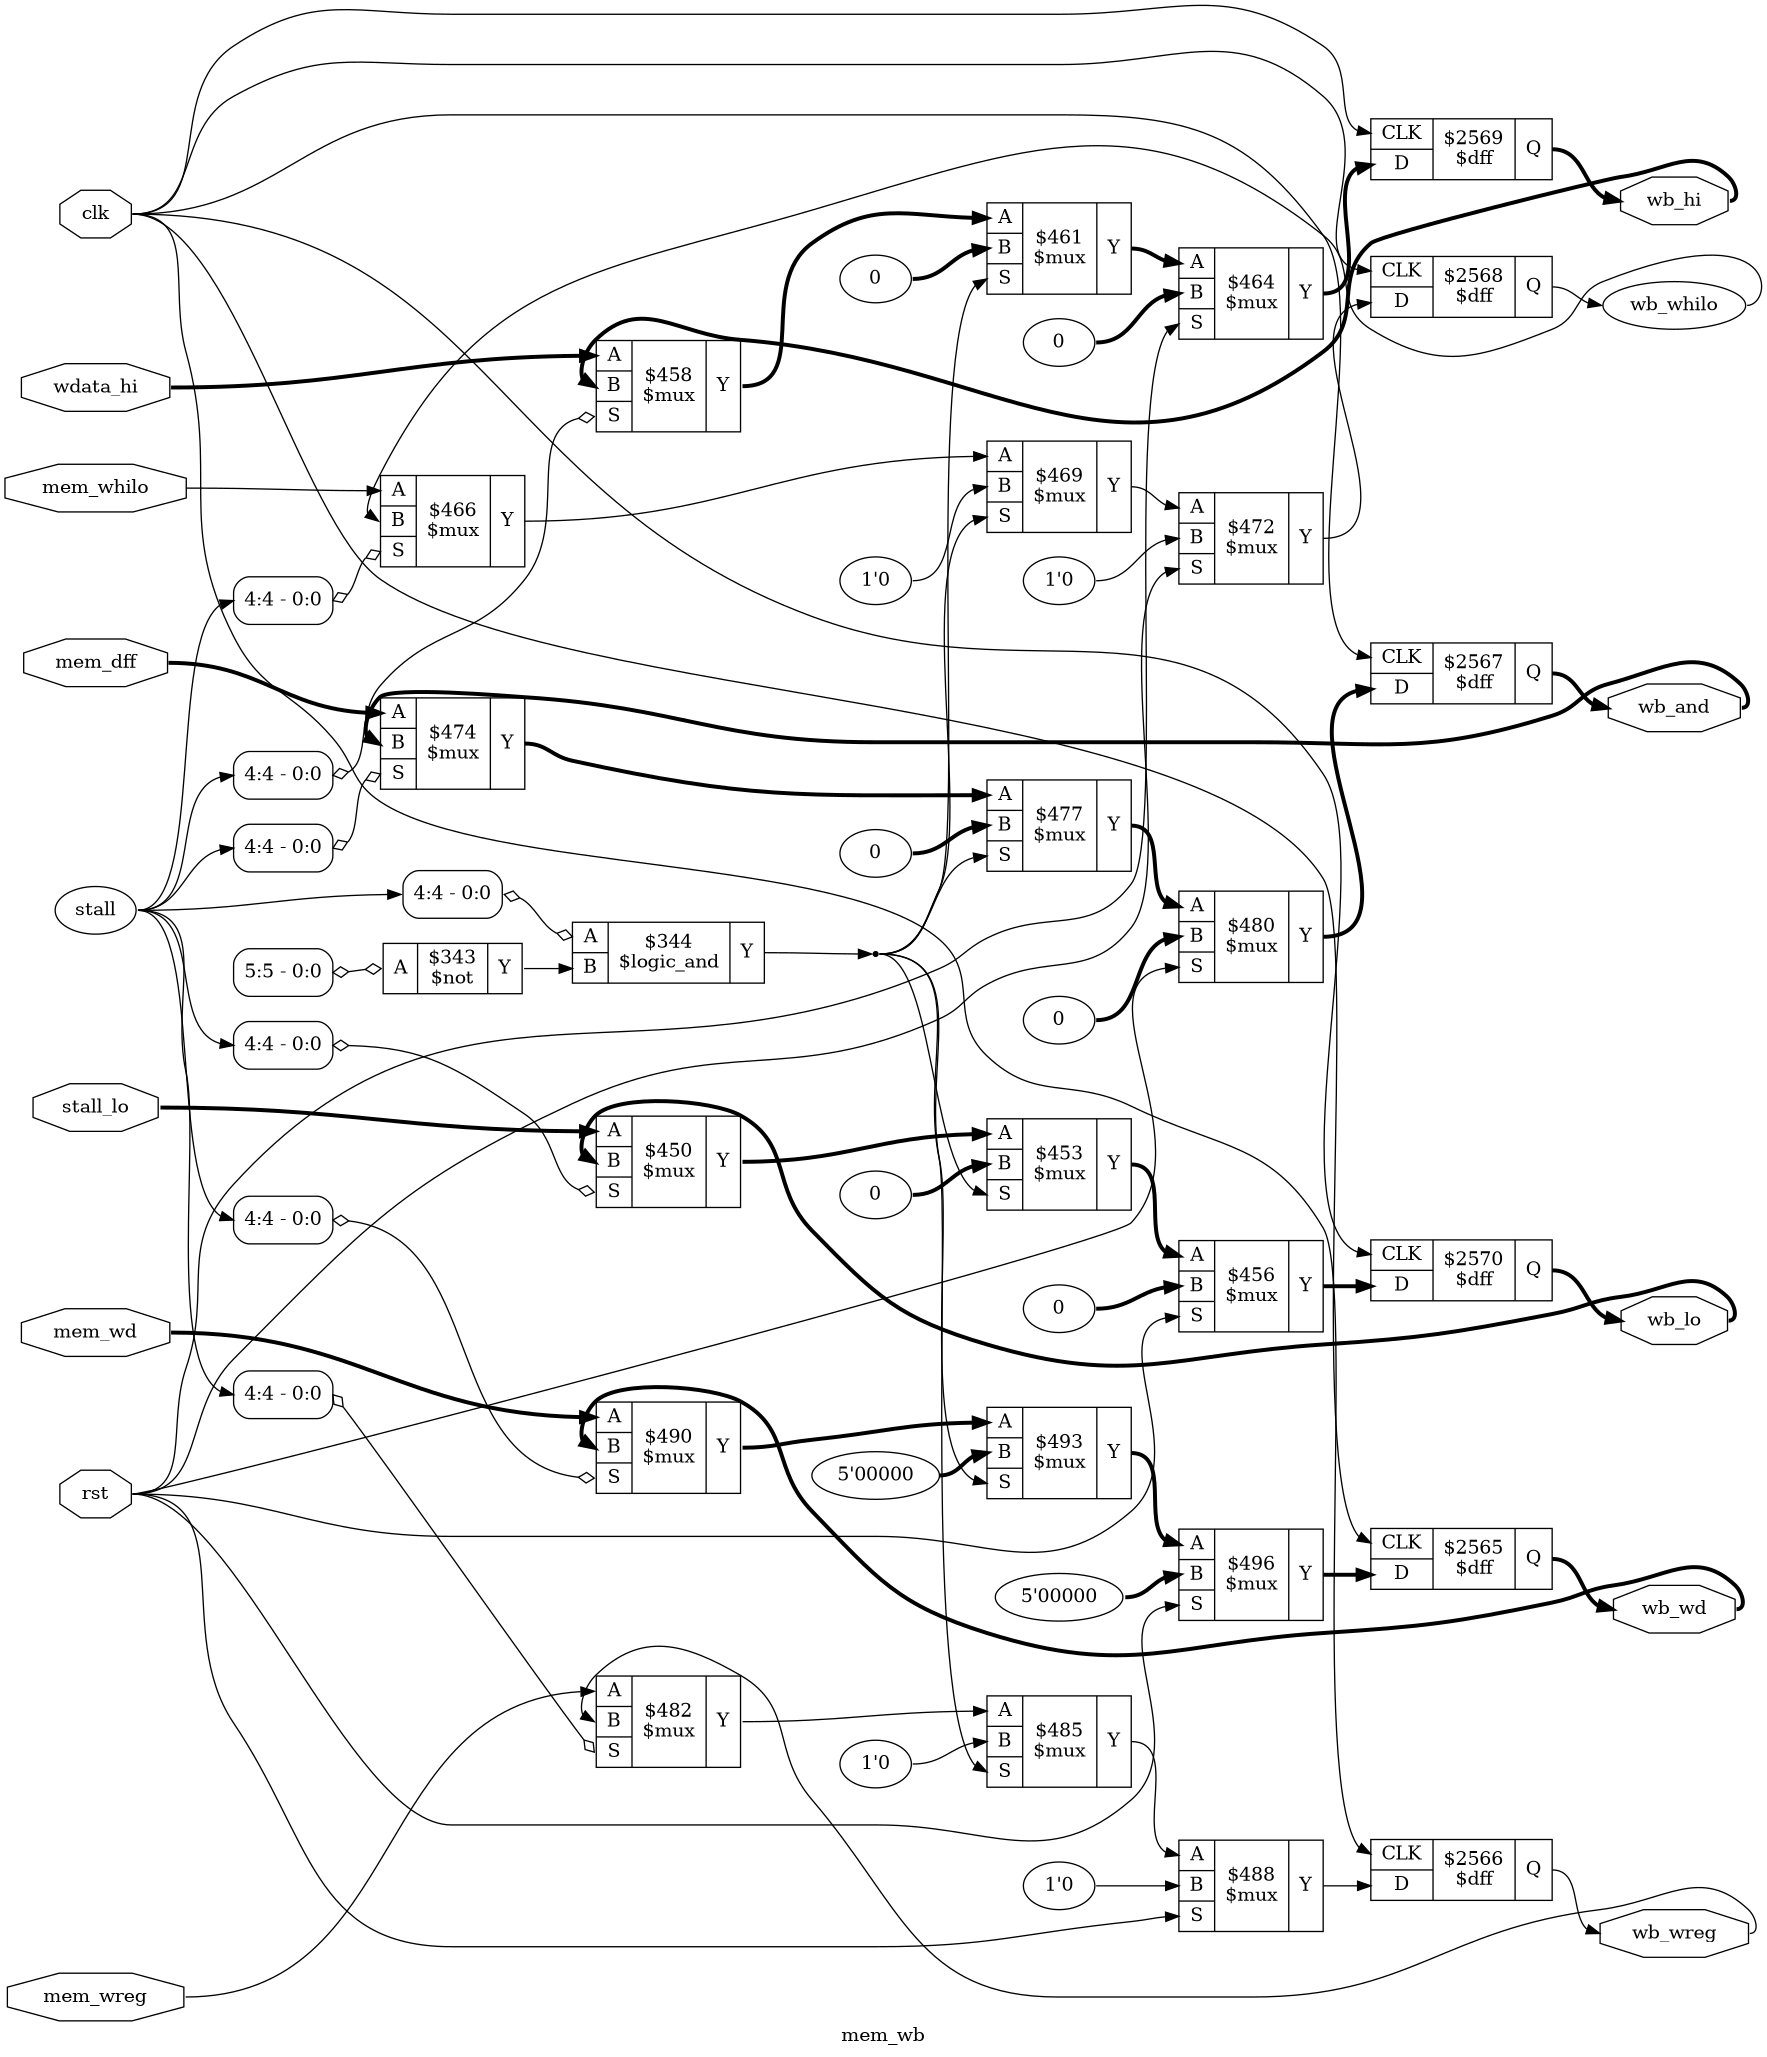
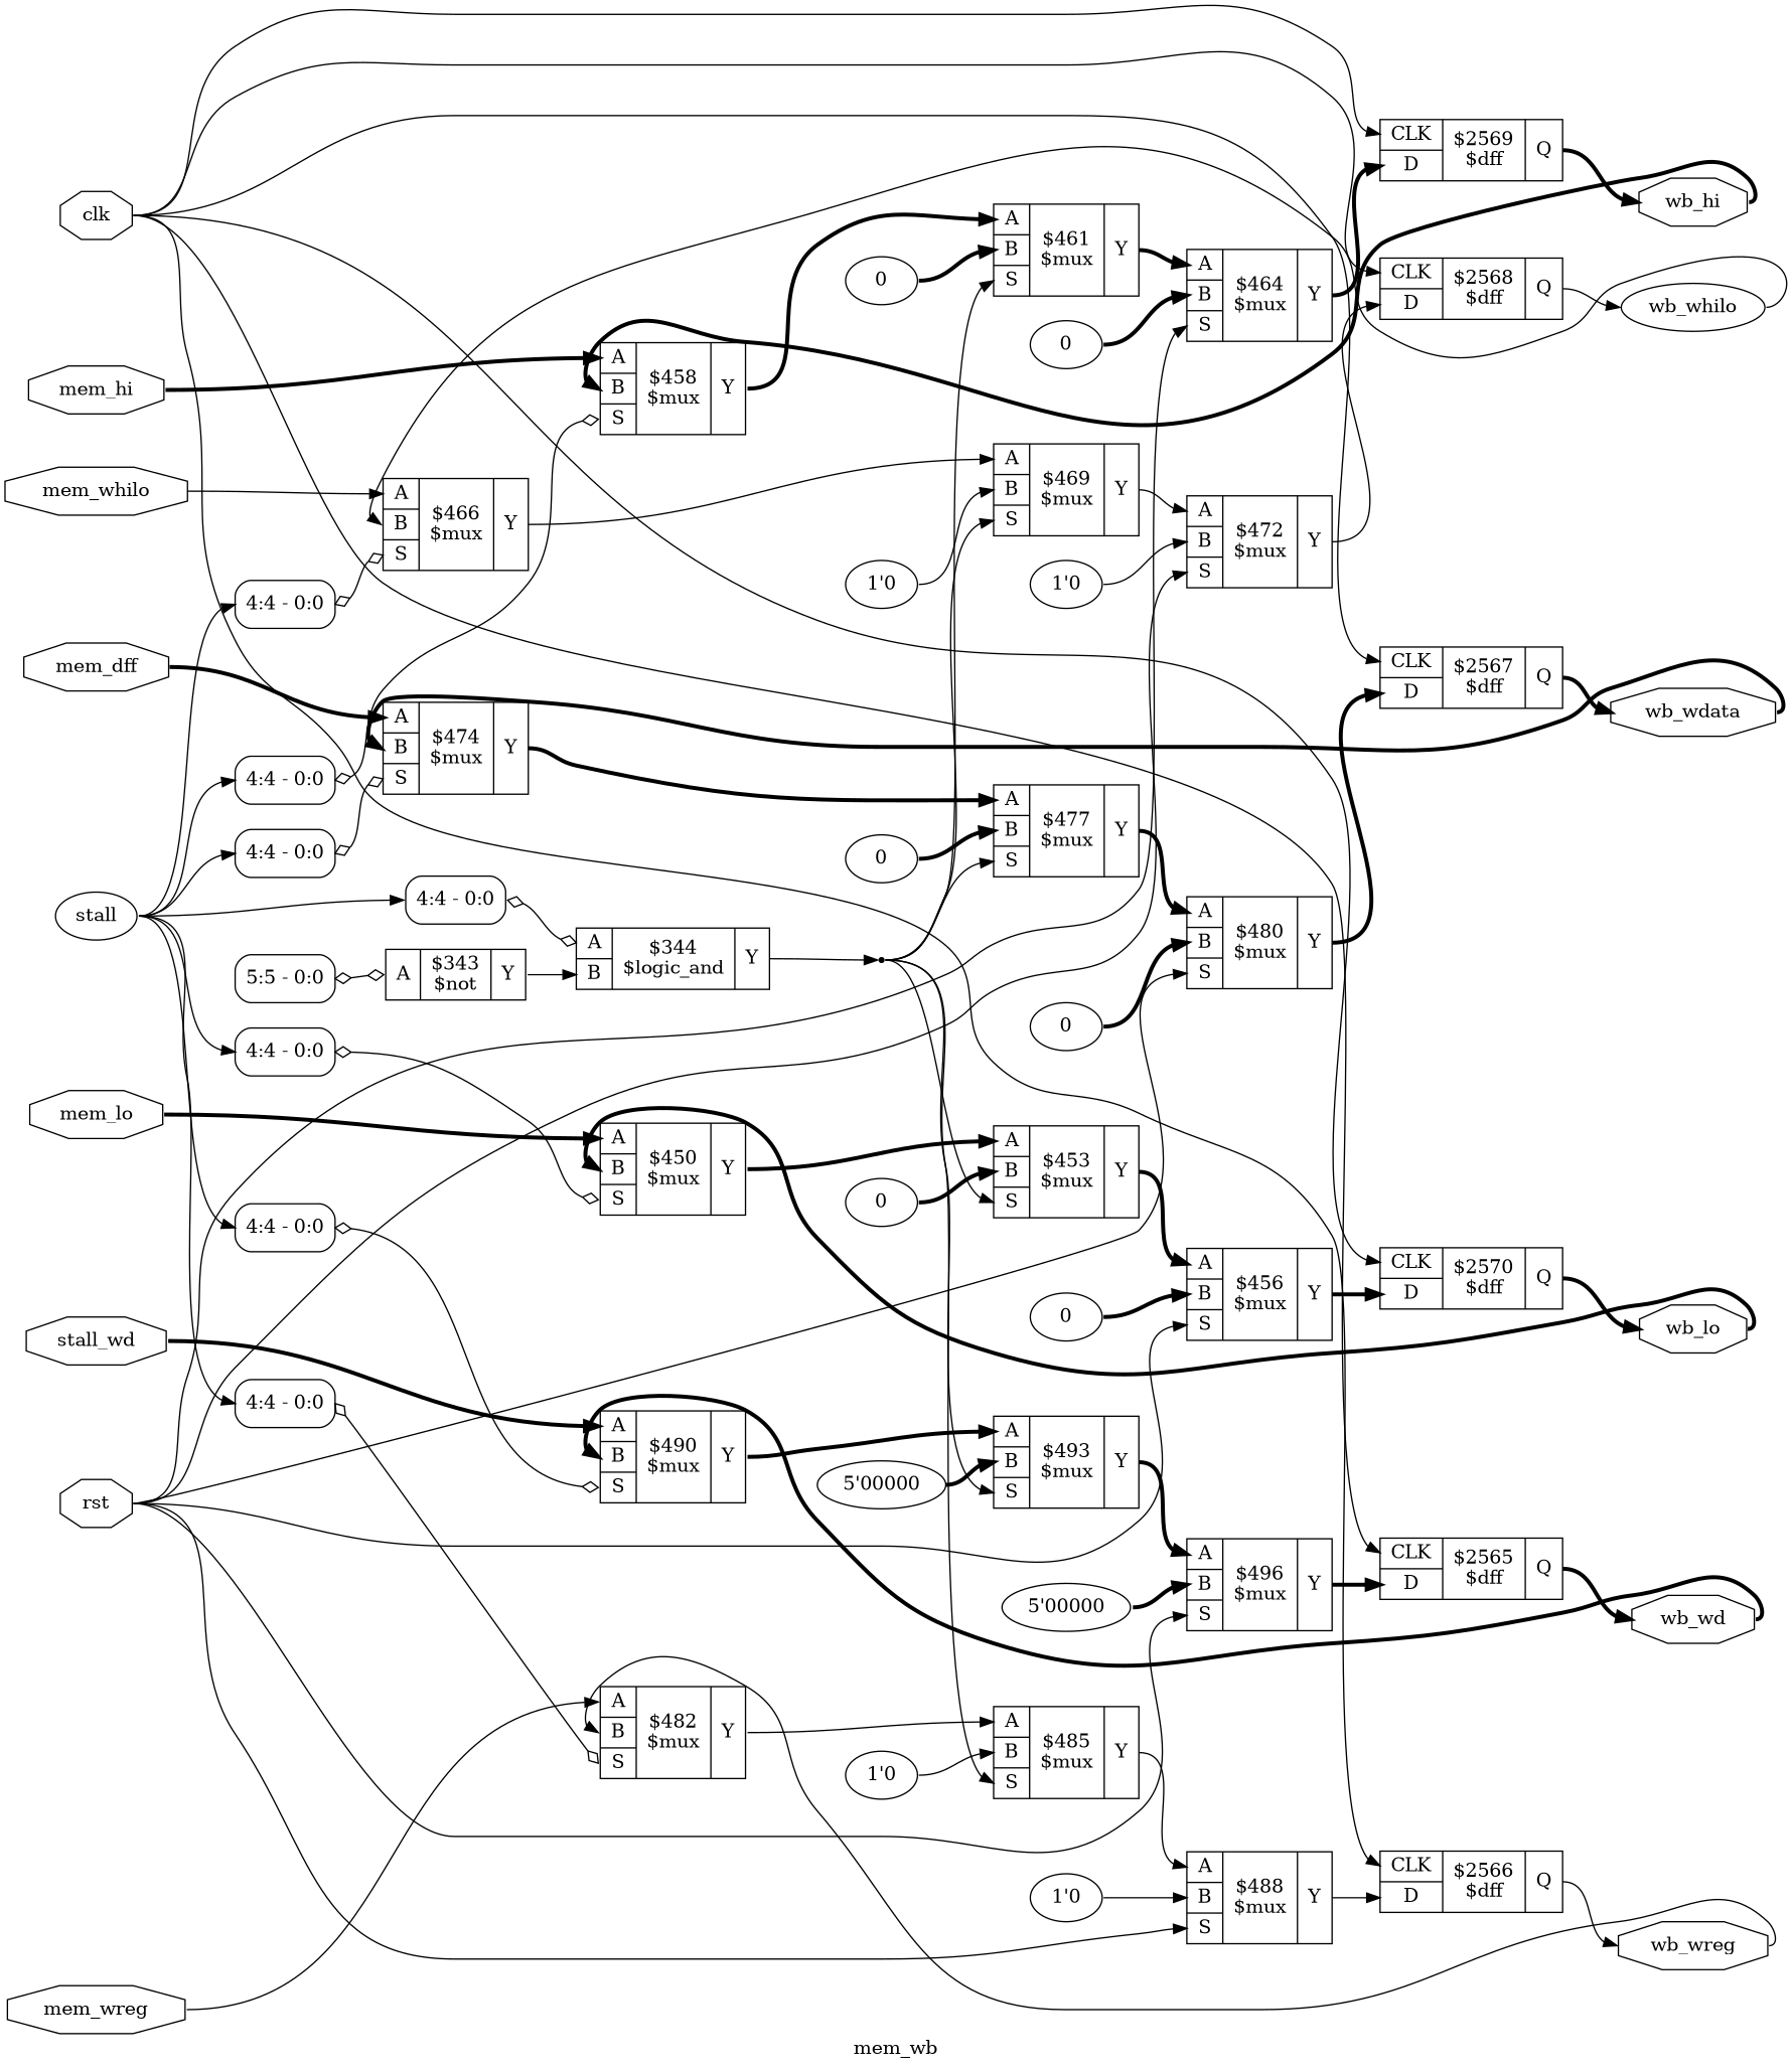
  digraph {
    label=mem_wb
    rankdir=LR
    remincross=true
    node [shape=record]
    edge [color=black headport="p36:w" tailport=e]
    n21 [color=black fontcolor=black label=clk shape=octagon]
-   n22 [color=black fontcolor=black label=wdata_hi shape=octagon]
-   n23 [color=black fontcolor=black label=stall_lo shape=octagon]
-   n24 [color=black fontcolor=black label=mem_wd shape=octagon]
+   n22 [color=black fontcolor=black label=mem_hi shape=octagon]
+   n23 [color=black fontcolor=black label=mem_lo shape=octagon]
+   n24 [color=black fontcolor=black label=stall_wd shape=octagon]
    n25 [color=black fontcolor=black label=mem_dff shape=octagon]
    n26 [color=black fontcolor=black label=mem_whilo shape=octagon]
    n27 [color=black fontcolor=black label=mem_wreg shape=octagon]
    n28 [color=black fontcolor=black label=rst shape=octagon]
    n29 [color=black fontcolor=black label=stall shape=ellipse]
    n30 [color=black fontcolor=black label=wb_hi shape=octagon]
    n31 [color=black fontcolor=black label=wb_lo shape=octagon]
    n32 [color=black fontcolor=black label=wb_wd shape=octagon]
-   n33 [color=black fontcolor=black label=wb_and shape=octagon]
+   n33 [color=black fontcolor=black label=wb_wdata shape=octagon]
    n34 [color=black fontcolor=black label=wb_whilo shape=ellipse]
    n35 [color=black fontcolor=black label=wb_wreg shape=octagon]
    c44 [label="{{<p41> CLK|<p42> D}|$2565\n$dff|{<p43> Q}}"]
    c45 [label="{{<p41> CLK|<p42> D}|$2566\n$dff|{<p43> Q}}"]
    c46 [label="{{<p41> CLK|<p42> D}|$2567\n$dff|{<p43> Q}}"]
    c47 [label="{{<p41> CLK|<p42> D}|$2568\n$dff|{<p43> Q}}"]
    c48 [label="{{<p41> CLK|<p42> D}|$2569\n$dff|{<p43> Q}}"]
    c49 [label="{{<p41> CLK|<p42> D}|$2570\n$dff|{<p43> Q}}"]
    c54 [label="{{<p36> A|<p39> B|<p50> S}|$458\n$mux|{<p37> Y}}"]
    c51 [label="{{<p36> A|<p39> B|<p50> S}|$450\n$mux|{<p37> Y}}"]
    c66 [label="{{<p36> A|<p39> B|<p50> S}|$490\n$mux|{<p37> Y}}"]
    c60 [label="{{<p36> A|<p39> B|<p50> S}|$474\n$mux|{<p37> Y}}"]
    c57 [label="{{<p36> A|<p39> B|<p50> S}|$466\n$mux|{<p37> Y}}"]
    c63 [label="{{<p36> A|<p39> B|<p50> S}|$482\n$mux|{<p37> Y}}"]
    c53 [label="{{<p36> A|<p39> B|<p50> S}|$456\n$mux|{<p37> Y}}"]
    c56 [label="{{<p36> A|<p39> B|<p50> S}|$464\n$mux|{<p37> Y}}"]
    c59 [label="{{<p36> A|<p39> B|<p50> S}|$472\n$mux|{<p37> Y}}"]
    c62 [label="{{<p36> A|<p39> B|<p50> S}|$480\n$mux|{<p37> Y}}"]
    c65 [label="{{<p36> A|<p39> B|<p50> S}|$488\n$mux|{<p37> Y}}"]
    c68 [label="{{<p36> A|<p39> B|<p50> S}|$496\n$mux|{<p37> Y}}"]
    x1 [label="<s0> 4:4 - 0:0 " style=rounded]
    x2 [label="<s0> 4:4 - 0:0 " style=rounded]
    x5 [label="<s0> 4:4 - 0:0 " style=rounded]
    x8 [label="<s0> 4:4 - 0:0 " style=rounded]
    x11 [label="<s0> 4:4 - 0:0 " style=rounded]
    x14 [label="<s0> 4:4 - 0:0 " style=rounded]
    x17 [label="<s0> 4:4 - 0:0 " style=rounded]
    c55 [label="{{<p36> A|<p39> B|<p50> S}|$461\n$mux|{<p37> Y}}"]
    c52 [label="{{<p36> A|<p39> B|<p50> S}|$453\n$mux|{<p37> Y}}"]
    c67 [label="{{<p36> A|<p39> B|<p50> S}|$493\n$mux|{<p37> Y}}"]
    c61 [label="{{<p36> A|<p39> B|<p50> S}|$477\n$mux|{<p37> Y}}"]
    c58 [label="{{<p36> A|<p39> B|<p50> S}|$469\n$mux|{<p37> Y}}"]
    c64 [label="{{<p36> A|<p39> B|<p50> S}|$485\n$mux|{<p37> Y}}"]
    x0 [label="<s0> 5:5 - 0:0 " style=rounded]
    c38 [label="{{<p36> A}|$343\n$not|{<p37> Y}}"]
    c40 [label="{{<p36> A|<p39> B}|$344\n$logic_and|{<p37> Y}}"]
    n8 [shape=point]
    v3 [label=0 shape=""]
    v4 [label=0 shape=""]
    v6 [label=0 shape=""]
    v7 [label=0 shape=""]
    v9 [label="1'0" shape=""]
    v10 [label="1'0" shape=""]
    v12 [label=0 shape=""]
    v13 [label=0 shape=""]
    v15 [label="1'0" shape=""]
    v16 [label="1'0" shape=""]
    v18 [label="5'00000" shape=""]
    v19 [label="5'00000" shape=""]
    subgraph sub_1 {
      rank=source
      n21
      n22
      n23
      n24
      n25
      n26
      n27
      n28
      n29
    }
    subgraph sub_2 {
      rank=sink
      n30
      n31
      n32
      n33
      n34
      n35
    }
    n21 -> c44 [headport="p41:w"]
    n21 -> c45 [headport="p41:w"]
    n21 -> c46 [headport="p41:w"]
    n21 -> c47 [headport="p41:w"]
    n21 -> c48 [headport="p41:w"]
    n21 -> c49 [headport="p41:w"]
    n22 -> c54 [style="setlinewidth(3)"]
    n23 -> c51 [style="setlinewidth(3)"]
    n24 -> c66 [style="setlinewidth(3)"]
    n25 -> c60 [style="setlinewidth(3)"]
    n26 -> c57
    n27 -> c63
    n28 -> c53 [headport="p50:w"]
    n28 -> c56 [headport="p50:w"]
    n28 -> c59 [headport="p50:w"]
    n28 -> c62 [headport="p50:w"]
    n28 -> c65 [headport="p50:w"]
    n28 -> c68 [headport="p50:w"]
    n29 -> x1 [headport="s0:w"]
    n29 -> x2 [headport="s0:w"]
    n29 -> x5 [headport="s0:w"]
    n29 -> x8 [headport="s0:w"]
    n29 -> x11 [headport="s0:w"]
    n29 -> x14 [headport="s0:w"]
    n29 -> x17 [headport="s0:w"]
    n30 -> c54 [headport="p39:w" style="setlinewidth(3)"]
    n31 -> c51 [headport="p39:w" style="setlinewidth(3)"]
    n32 -> c66 [headport="p39:w" style="setlinewidth(3)"]
    n33 -> c60 [headport="p39:w" style="setlinewidth(3)"]
    n34 -> c57 [headport="p39:w"]
    n35 -> c63 [headport="p39:w"]
    c44 -> n32 [headport=w style="setlinewidth(3)" tailport="p43:e"]
    c45 -> n35 [headport=w tailport="p43:e"]
    c46 -> n33 [headport=w style="setlinewidth(3)" tailport="p43:e"]
    c47 -> n34 [headport=w tailport="p43:e"]
    c48 -> n30 [headport=w style="setlinewidth(3)" tailport="p43:e"]
    c49 -> n31 [headport=w style="setlinewidth(3)" tailport="p43:e"]
    c54 -> c55 [style="setlinewidth(3)" tailport="p37:e"]
    c51 -> c52 [style="setlinewidth(3)" tailport="p37:e"]
    c66 -> c67 [style="setlinewidth(3)" tailport="p37:e"]
    c60 -> c61 [style="setlinewidth(3)" tailport="p37:e"]
    c57 -> c58 [tailport="p37:e"]
    c63 -> c64 [tailport="p37:e"]
    c53 -> c49 [headport="p42:w" style="setlinewidth(3)" tailport="p37:e"]
    c56 -> c48 [headport="p42:w" style="setlinewidth(3)" tailport="p37:e"]
    c59 -> c47 [headport="p42:w" tailport="p37:e"]
    c62 -> c46 [headport="p42:w" style="setlinewidth(3)" tailport="p37:e"]
    c65 -> c45 [headport="p42:w" tailport="p37:e"]
    c68 -> c44 [headport="p42:w" style="setlinewidth(3)" tailport="p37:e"]
    x1 -> c40 [arrowhead=odiamond arrowtail=odiamond dir=both]
    x2 -> c51 [arrowhead=odiamond arrowtail=odiamond dir=both headport="p50:w"]
    x5 -> c54 [arrowhead=odiamond arrowtail=odiamond dir=both headport="p50:w"]
    x8 -> c57 [arrowhead=odiamond arrowtail=odiamond dir=both headport="p50:w"]
    x11 -> c60 [arrowhead=odiamond arrowtail=odiamond dir=both headport="p50:w"]
    x14 -> c63 [arrowhead=odiamond arrowtail=odiamond dir=both headport="p50:w"]
    x17 -> c66 [arrowhead=odiamond arrowtail=odiamond dir=both headport="p50:w"]
    c55 -> c56 [style="setlinewidth(3)" tailport="p37:e"]
    c52 -> c53 [style="setlinewidth(3)" tailport="p37:e"]
    c67 -> c68 [style="setlinewidth(3)" tailport="p37:e"]
    c61 -> c62 [style="setlinewidth(3)" tailport="p37:e"]
    c58 -> c59 [tailport="p37:e"]
    c64 -> c65 [tailport="p37:e"]
    x0 -> c38 [arrowhead=odiamond arrowtail=odiamond dir=both]
    c38 -> c40 [headport="p39:w" tailport="p37:e"]
    c40 -> n8 [headport=w tailport="p37:e"]
    n8 -> c55 [headport="p50:w"]
    n8 -> c52 [headport="p50:w"]
    n8 -> c67 [headport="p50:w"]
    n8 -> c61 [headport="p50:w"]
    n8 -> c58 [headport="p50:w"]
    n8 -> c64 [headport="p50:w"]
    v3 -> c52 [headport="p39:w" style="setlinewidth(3)"]
    v4 -> c53 [headport="p39:w" style="setlinewidth(3)"]
    v6 -> c55 [headport="p39:w" style="setlinewidth(3)"]
    v7 -> c56 [headport="p39:w" style="setlinewidth(3)"]
    v9 -> c58 [headport="p39:w"]
    v10 -> c59 [headport="p39:w"]
    v12 -> c61 [headport="p39:w" style="setlinewidth(3)"]
    v13 -> c62 [headport="p39:w" style="setlinewidth(3)"]
    v15 -> c64 [headport="p39:w"]
    v16 -> c65 [headport="p39:w"]
    v18 -> c67 [headport="p39:w" style="setlinewidth(3)"]
    v19 -> c68 [headport="p39:w" style="setlinewidth(3)"]
  }
